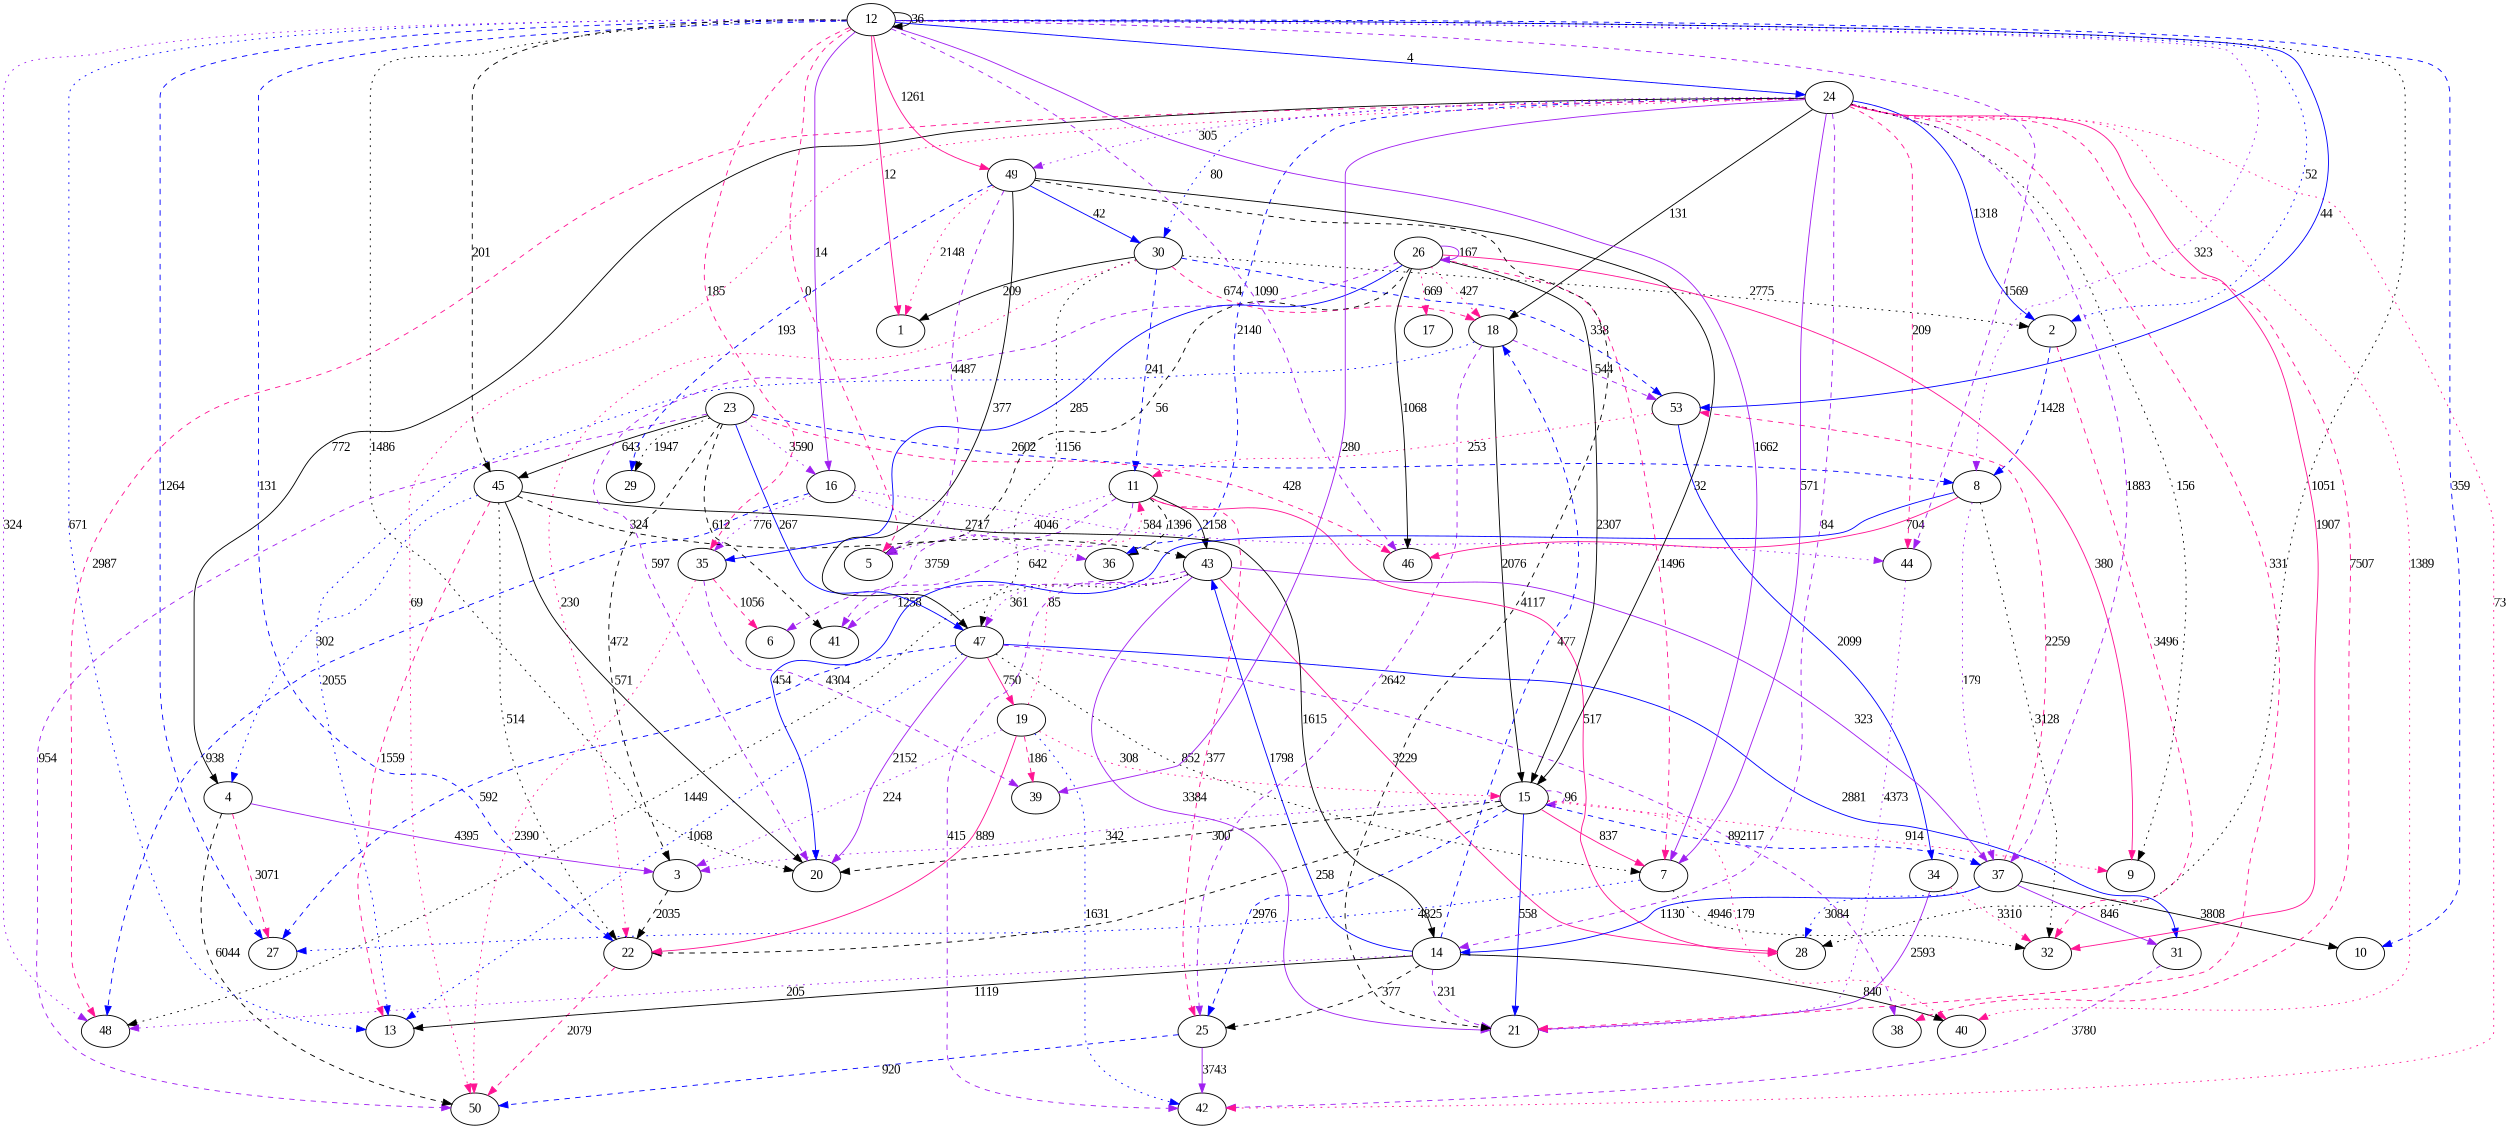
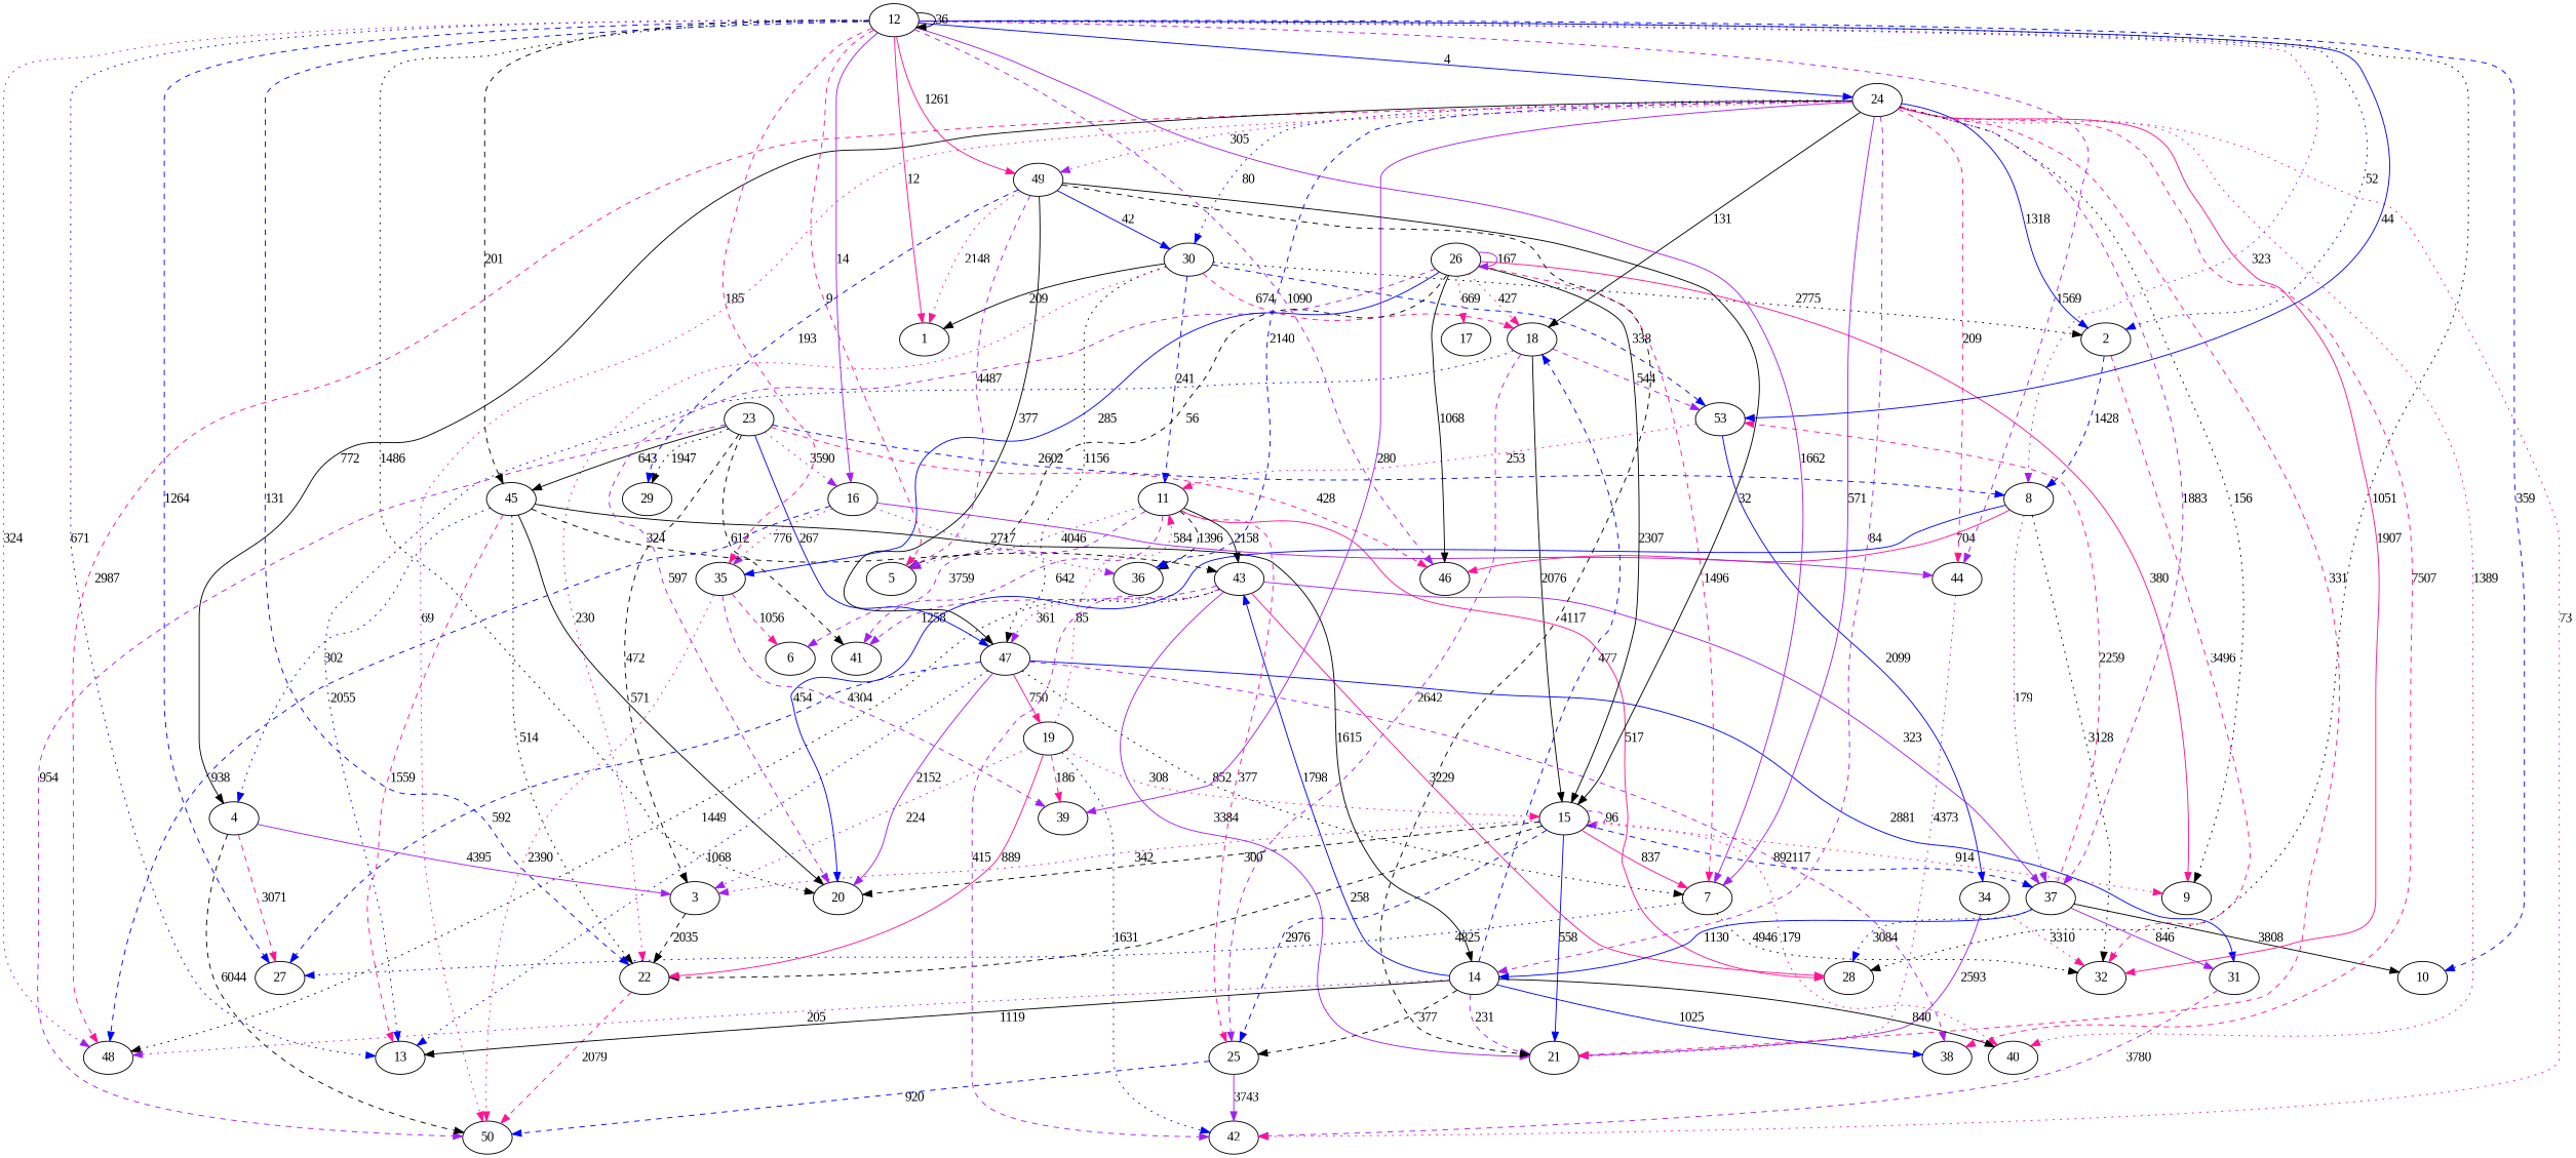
  strict digraph {
    fontname="Liberation Serif"
    node [fontname="Liberation Serif"]
    edge [color=purple fontname="Liberation Serif" style=dashed]
    30
    18
    47
    1
    11
    2
    22
    n8 [label=53]
    13
    25
    15
    20
    31
    38
    27
    7
    19
    5
    36
    6
    41
    28
    43
    32
    8
    50
    34
    42
    37
    21
    3
    40
    9
    39
    48
    46
    14
    10
    16
    44
    35
    23
    29
    45
    4
    26
    17
    24
    49
    12
    30 -> 18 [color=deeppink label=674]
    30 -> 47 [color=black label=1156 style=dotted]
    30 -> 1 [color=black label=209 style=solid]
    30 -> 11 [color=blue label=241]
    30 -> 2 [color=black label=2775 style=dotted]
    30 -> 22 [color=deeppink label=230 style=dotted]
    30 -> n8 [color=blue label=338]
    18 -> n8 [label=544]
    18 -> 13 [color=blue label=2055 style=dotted]
    18 -> 25 [label=2642]
    18 -> 15 [color=black label=2076 style=solid]
    47 -> 13 [color=blue label=1068 style=dotted]
    47 -> 20 [label=2152 style=solid]
    47 -> 31 [color=blue label=2881 style=solid]
    47 -> 38 [label=2117]
    47 -> 27 [color=blue label=592]
    47 -> 7 [color=black label=852 style=dotted]
    47 -> 19 [color=deeppink label=750 style=solid]
    11 -> 25 [color=deeppink label=377]
    11 -> 5 [label=4046 style=dotted]
    11 -> 36 [color=black label=1396]
    11 -> 6 [label=3759]
    11 -> 41 [label=642]
    11 -> 28 [color=deeppink label=517 style=solid]
    11 -> 43 [color=black label=2158 style=solid]
    2 -> 32 [color=deeppink label=3496]
    2 -> 8 [color=blue label=1428]
    22 -> 50 [color=deeppink label=2079]
    n8 -> 11 [color=deeppink label=253 style=dotted]
    n8 -> 34 [color=blue label=2099 style=solid]
    25 -> 50 [color=blue label=920]
    25 -> 42 [label=3743 style=solid]
    15 -> 22 [color=black label=258]
    15 -> 25 [color=blue label=2976]
    15 -> 15 [label=96]
    15 -> 20 [color=black label=300]
    15 -> 7 [color=deeppink label=837 style=solid]
    15 -> 37 [color=blue label=89]
    15 -> 21 [color=blue label=558 style=solid]
    15 -> 3 [label=342 style=dotted]
    15 -> 40 [color=deeppink label=179 style=dotted]
    15 -> 9 [color=deeppink label=914 style=dotted]
    31 -> 42 [label=3780]
    7 -> 27 [color=blue label=4825 style=dotted]
    7 -> 32 [color=black label=4946 style=dotted]
    19 -> 11 [color=deeppink label=85 style=dotted]
    19 -> 22 [color=deeppink label=889 style=solid]
    19 -> 15 [color=deeppink label=308 style=dotted]
    19 -> 42 [color=blue label=1631 style=dotted]
    19 -> 3 [label=224 style=dotted]
    19 -> 39 [color=deeppink label=186]
    43 -> 47 [label=361 style=dotted]
    43 -> 41 [label=1258]
    43 -> 28 [color=deeppink label=3229 style=solid]
    43 -> 42 [label=415]
    43 -> 37 [label=323 style=solid]
    43 -> 21 [label=3384 style=solid]
    43 -> 48 [color=black label=1449 style=dotted]
    8 -> 20 [color=blue label=454 style=solid]
    8 -> 32 [color=black label=3128 style=dotted]
    8 -> 37 [label=179 style=dotted]
    8 -> 46 [color=deeppink label=704 style=solid]
    34 -> 32 [color=deeppink label=3310 style=dotted]
    34 -> 21 [label=2593 style=solid]
    37 -> n8 [color=deeppink label=2259]
    37 -> 31 [label=846 style=solid]
    37 -> 28 [color=blue label=3084 style=dotted]
    37 -> 14 [color=blue label=1130 style=solid]
    37 -> 10 [color=black label=3808 style=solid]
    3 -> 22 [color=black label=2035]
    14 -> 18 [color=blue label=477]
    14 -> 13 [color=black label=1119 style=solid]
    14 -> 25 [color=black label=377]
+   14 -> 38 [color=blue label=1025 style=solid]
    14 -> 43 [color=blue label=1798 style=solid]
    14 -> 21 [label=231]
    14 -> 40 [color=black label=840 style=solid]
    14 -> 48 [label=205 style=dotted]
    16 -> 36 [label=2717 style=dotted]
    16 -> 48 [color=blue label=938]
-   16 -> 44 [label=584 style=dotted]
+   16 -> 44 [label=584 style=solid]
    16 -> 35 [label=776 style=dotted]
    44 -> 21 [label=4373 style=dotted]
    35 -> 6 [color=deeppink label=1056]
    35 -> 50 [color=deeppink label=2390 style=dotted]
    35 -> 39 [label=4304]
    23 -> 47 [color=blue label=267 style=solid]
    23 -> 41 [color=black label=612]
    23 -> 8 [color=blue label=2602]
    23 -> 50 [label=954]
    23 -> 3 [color=black label=472]
    23 -> 46 [color=deeppink label=428]
    23 -> 16 [label=3590 style=dotted]
    23 -> 29 [color=black label=1947 style=dotted]
    23 -> 45 [color=black label=643 style=solid]
    45 -> 22 [color=black label=514 style=dotted]
    45 -> 13 [color=deeppink label=1559]
    45 -> 20 [color=black label=571 style=solid]
    45 -> 43 [color=black label=324]
    45 -> 14 [color=black label=1615 style=solid]
    45 -> 4 [color=blue label=302 style=dotted]
    4 -> 27 [color=deeppink label=3071]
    4 -> 50 [color=black label=6044]
    4 -> 3 [label=4395 style=solid]
    26 -> 18 [color=deeppink label=427 style=dotted]
    26 -> 15 [color=black label=2307 style=solid]
    26 -> 20 [label=597]
    26 -> 7 [color=deeppink label=1496]
    26 -> 5 [color=black label=56]
    26 -> 9 [color=deeppink label=380 style=solid]
    26 -> 46 [color=black label=1068 style=solid]
    26 -> 35 [color=blue label=285 style=solid]
    26 -> 26 [label=167 style=solid]
    26 -> 17 [color=deeppink label=669 style=dotted]
    24 -> 30 [color=blue label=80 style=dotted]
    24 -> 18 [color=black label=131 style=solid]
    24 -> 2 [color=blue label=1318 style=solid]
    24 -> 38 [color=deeppink label=7507]
    24 -> 7 [label=571 style=solid]
    24 -> 36 [color=blue label=2140]
    24 -> 32 [color=deeppink label=1907 style=solid]
    24 -> 50 [color=deeppink label=69 style=dotted]
    24 -> 42 [color=deeppink label=73 style=dotted]
    24 -> 37 [label=1883]
    24 -> 21 [color=deeppink label=331]
    24 -> 40 [color=deeppink label=1389 style=dotted]
    24 -> 9 [color=black label=156 style=dotted]
    24 -> 39 [label=280 style=solid]
    24 -> 48 [color=deeppink label=2987]
    24 -> 14 [label=84]
    24 -> 44 [color=deeppink label=209]
    24 -> 4 [color=black label=772 style=solid]
    24 -> 49 [label=305 style=dotted]
    49 -> 30 [color=blue label=42 style=solid]
    49 -> 47 [color=black label=377 style=solid]
    49 -> 1 [color=deeppink label=2148 style=dotted]
    49 -> 15 [color=black label=32 style=solid]
    49 -> 5 [label=4487]
    49 -> 21 [color=black label=4117]
    49 -> 29 [color=blue label=193]
    12 -> 1 [color=deeppink label=12 style=solid]
    12 -> 2 [color=blue label=52 style=dotted]
    12 -> 22 [color=blue label=131]
    12 -> n8 [color=blue label=44 style=solid]
    12 -> 13 [color=blue label=671 style=dotted]
    12 -> 20 [color=black label=1486 style=dotted]
    12 -> 27 [color=blue label=1264]
    12 -> 7 [label=1662 style=solid]
-   12 -> 5 [color=deeppink label=0]
+   12 -> 5 [color=deeppink label=9]
    12 -> 28 [color=black label=1051 style=dotted]
    12 -> 8 [label=323 style=dotted]
    12 -> 48 [label=324 style=dotted]
    12 -> 46 [label=1090]
    12 -> 10 [color=blue label=359]
    12 -> 16 [label=14 style=solid]
    12 -> 44 [label=1569]
    12 -> 35 [color=deeppink label=185]
    12 -> 45 [color=black label=201]
    12 -> 24 [color=blue label=4 style=solid]
    12 -> 49 [color=deeppink label=1261 style=solid]
    12 -> 12 [color=black label=36 style=solid]
  }
